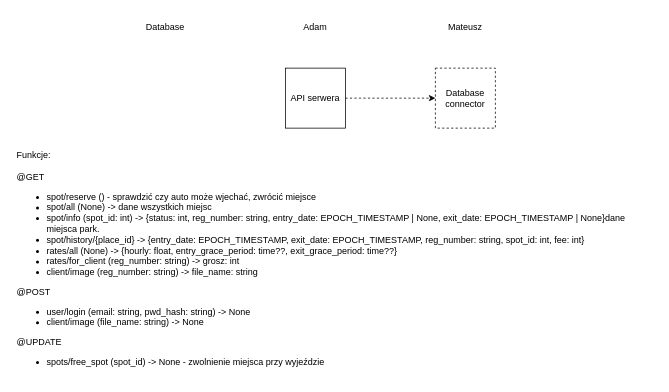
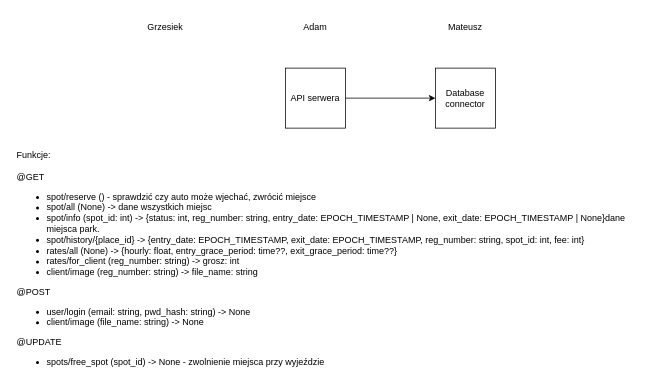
  <mxCell id="0" />
  <mxCell id="1" parent="0" />
- <mxCell id="2" style="edgeStyle=orthogonalEdgeStyle;rounded=0;orthogonalLoop=1;jettySize=auto;html=1;dashed=1;" edge="1" parent="1" source="3" target="4"><mxGeometry relative="1" as="geometry" /></mxCell>
+ <mxCell id="2" style="edgeStyle=orthogonalEdgeStyle;rounded=0;orthogonalLoop=1;jettySize=auto;html=1;" edge="1" parent="1" source="3" target="4"><mxGeometry relative="1" as="geometry" /></mxCell>
  <mxCell id="3" value="API serwera" style="rounded=0;whiteSpace=wrap;html=1;" vertex="1" parent="1"><mxGeometry x="380" y="90" width="80" height="80" as="geometry" /></mxCell>
- <mxCell id="4" value="Database connector" style="rounded=0;whiteSpace=wrap;html=1;dashed=1;" vertex="1" parent="1"><mxGeometry x="580" y="90" width="80" height="80" as="geometry" /></mxCell>
- <mxCell id="5" value="Database" style="text;html=1;strokeColor=none;fillColor=none;align=center;verticalAlign=middle;whiteSpace=wrap;rounded=0;" vertex="1" parent="1"><mxGeometry x="190" y="20" width="60" height="30" as="geometry" /></mxCell>
+ <mxCell id="4" value="Database connector" style="rounded=0;whiteSpace=wrap;html=1;" vertex="1" parent="1"><mxGeometry x="580" y="90" width="80" height="80" as="geometry" /></mxCell>
+ <mxCell id="5" value="Grzesiek" style="text;html=1;strokeColor=none;fillColor=none;align=center;verticalAlign=middle;whiteSpace=wrap;rounded=0;" vertex="1" parent="1"><mxGeometry x="190" y="20" width="60" height="30" as="geometry" /></mxCell>
  <mxCell id="6" value="Adam" style="text;html=1;strokeColor=none;fillColor=none;align=center;verticalAlign=middle;whiteSpace=wrap;rounded=0;" vertex="1" parent="1"><mxGeometry x="390" y="20" width="60" height="30" as="geometry" /></mxCell>
  <mxCell id="7" value="Mateusz" style="text;html=1;strokeColor=none;fillColor=none;align=center;verticalAlign=middle;whiteSpace=wrap;rounded=0;" vertex="1" parent="1"><mxGeometry x="590" y="20" width="60" height="30" as="geometry" /></mxCell>
  <mxCell id="8" value="&lt;div style=&quot;&quot;&gt;&lt;span style=&quot;background-color: initial;&quot;&gt;Funkcje:&lt;/span&gt;&lt;/div&gt;&lt;div style=&quot;&quot;&gt;&lt;span style=&quot;background-color: initial;&quot;&gt;&lt;br&gt;&lt;/span&gt;&lt;/div&gt;&lt;div style=&quot;&quot;&gt;&lt;span style=&quot;background-color: initial;&quot;&gt;@GET&lt;/span&gt;&lt;/div&gt;&lt;div style=&quot;&quot;&gt;&lt;ul&gt;&lt;li&gt;spot/reserve () - sprawdzić czy auto może wjechać, zwrócić miejsce&lt;/li&gt;&lt;li&gt;spot/all (None) -&amp;gt; dane wszystkich miejsc&lt;/li&gt;&lt;li&gt;spot/info (spot_id: int) -&amp;gt; {status: int, reg_number: string, entry_date: EPOCH_TIMESTAMP | None, exit_date: EPOCH_TIMESTAMP | None}dane miejsca park.&lt;/li&gt;&lt;li style=&quot;border-color: var(--border-color);&quot;&gt;spot/history/{place_id} -&amp;gt; {entry_date: EPOCH_TIMESTAMP, exit_date: EPOCH_TIMESTAMP, reg_number: string, spot_id: int, fee: int}&lt;/li&gt;&lt;li&gt;rates/all (None) -&amp;gt; {hourly: float, entry_grace_period: time??, exit_grace_period: time??}&lt;/li&gt;&lt;li&gt;rates/for_client (reg_number: string) -&amp;gt; grosz: int&lt;/li&gt;&lt;li&gt;&lt;span style=&quot;background-color: initial;&quot;&gt;client/image (reg_number: string) -&amp;gt; file_name: string&lt;/span&gt;&lt;/li&gt;&lt;/ul&gt;&lt;div&gt;@POST&lt;/div&gt;&lt;div&gt;&lt;ul&gt;&lt;li&gt;&lt;span style=&quot;background-color: initial;&quot;&gt;user/login (email: string, pwd_hash: string) -&amp;gt; None&lt;/span&gt;&lt;br&gt;&lt;/li&gt;&lt;li&gt;client/image (file_name: string) -&amp;gt; None&lt;/li&gt;&lt;/ul&gt;&lt;div&gt;@UPDATE&lt;/div&gt;&lt;/div&gt;&lt;div&gt;&lt;ul&gt;&lt;li style=&quot;border-color: var(--border-color);&quot;&gt;spots/free_spot (spot_id) -&amp;gt; None - zwolnienie miejsca przy wyjeździe&lt;/li&gt;&lt;/ul&gt;&lt;/div&gt;&lt;/div&gt;" style="text;html=1;strokeColor=none;fillColor=none;align=left;verticalAlign=middle;whiteSpace=wrap;rounded=0;" vertex="1" parent="1"><mxGeometry y="200" width="850" height="300" as="geometry" x="20" /></mxCell>
